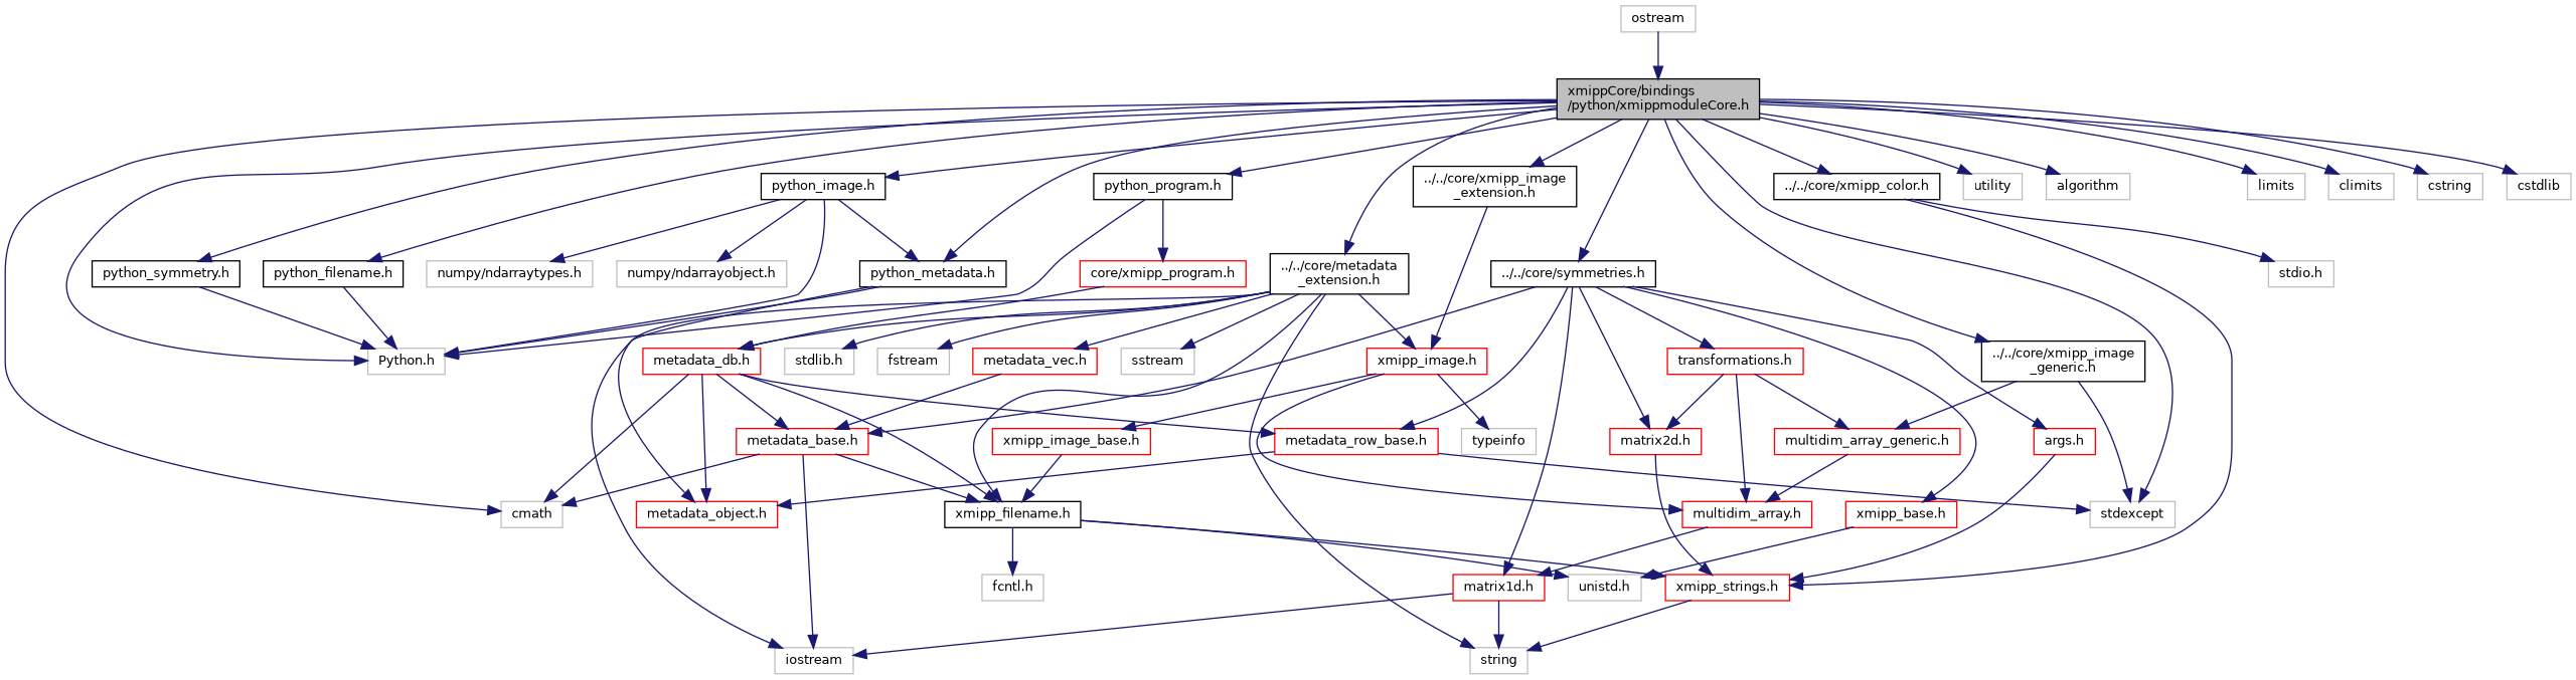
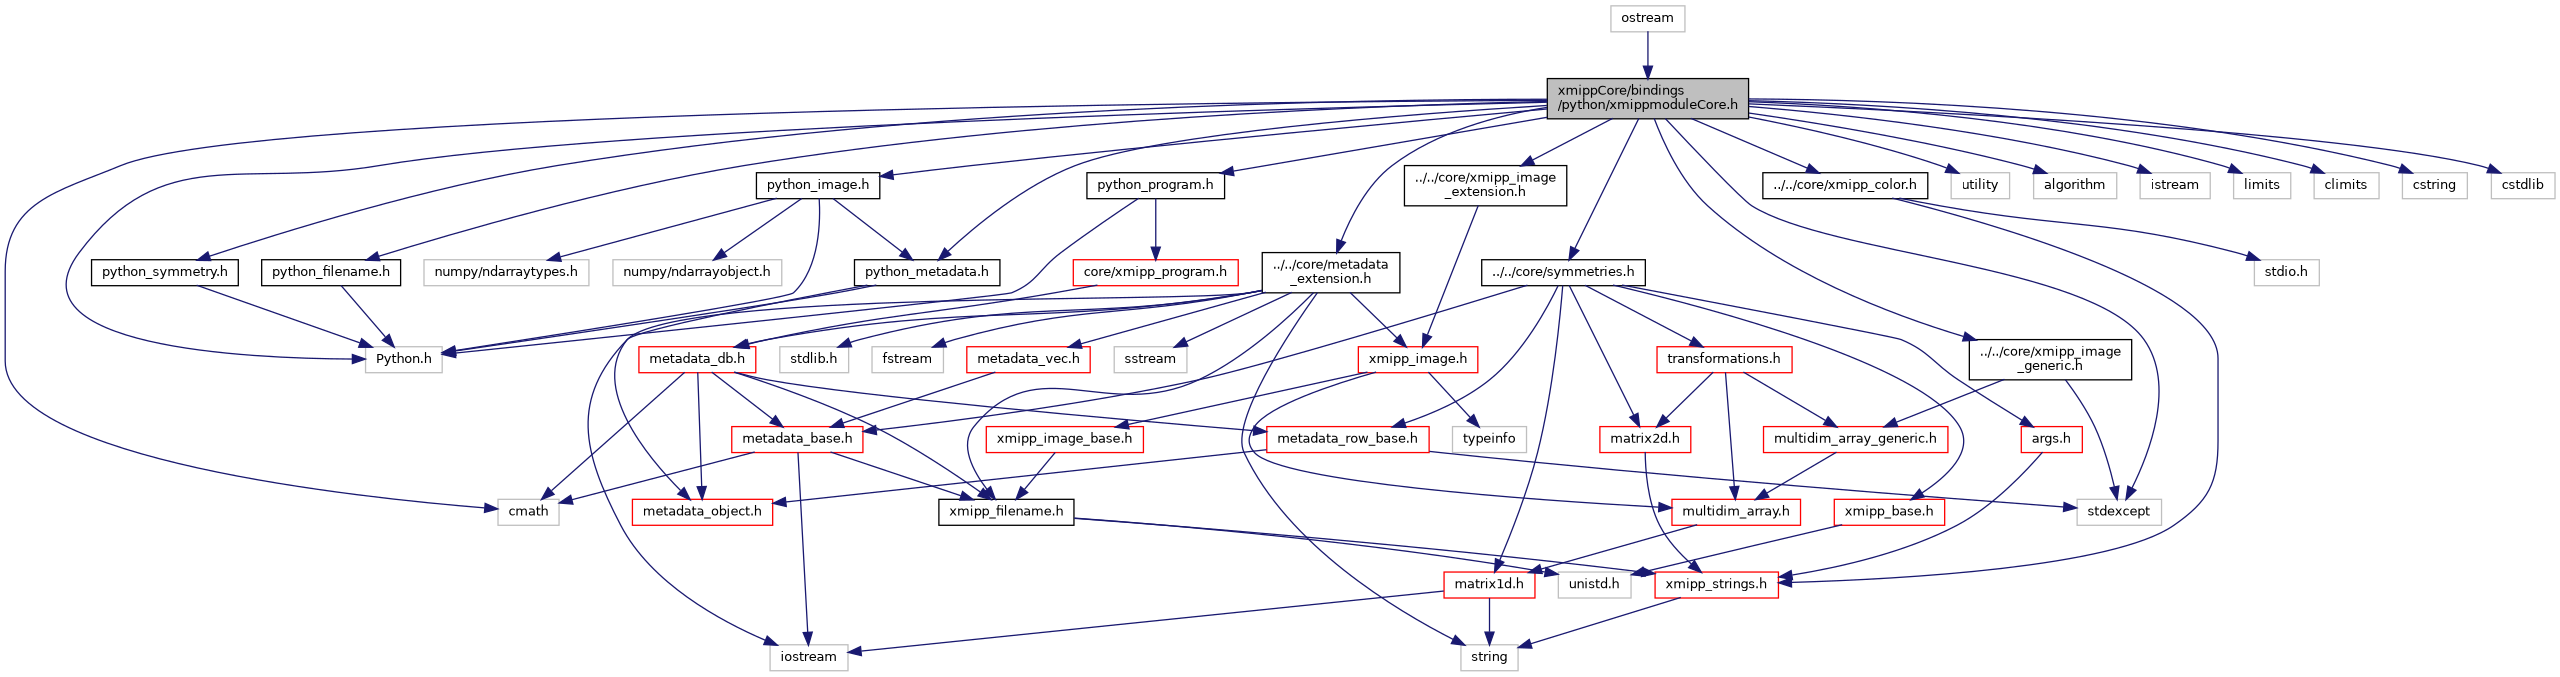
  digraph {
    node [color=grey75 fillcolor=white fontname=Helvetica fontsize=10 shape=record style=filled]
    edge [color=midnightblue fontname=Helvetica fontsize=10 labelfontname=Helvetica labelfontsize=10 style=solid]
    n1 [color=black fillcolor=grey75 fontcolor=black height=0.2 label="xmippCore/bindings\l/python/xmippmoduleCore.h" width=0.4]
    n2 [height=0.2 label="Python.h" width=0.4]
    n3 [color=black height=0.2 label="../../core/metadata\l_extension.h" width=0.4]
    n4 [height=0.2 label=cmath width=0.4]
    n5 [height=0.2 label=stdexcept width=0.4]
    n6 [height=0.2 label=utility width=0.4]
    n7 [height=0.2 label=algorithm width=0.4]
+   n8 [height=0.2 label=istream width=0.4]
    n9 [height=0.2 label=limits width=0.4]
    n10 [height=0.2 label=climits width=0.4]
    n11 [height=0.2 label=cstring width=0.4]
    n12 [height=0.2 label=cstdlib width=0.4]
    n13 [color=black height=0.2 label="../../core/xmipp_image\l_generic.h" width=0.4]
    n14 [color=black height=0.2 label="../../core/xmipp_image\l_extension.h" width=0.4]
    n15 [color=black height=0.2 label="../../core/xmipp_color.h" width=0.4]
    n16 [color=black height=0.2 label="../../core/symmetries.h" width=0.4]
    n17 [color=black height=0.2 label="python_filename.h" width=0.4]
    n18 [color=black height=0.2 label="python_image.h" width=0.4]
    n19 [color=black height=0.2 label="python_metadata.h" width=0.4]
    n20 [color=black height=0.2 label="python_program.h" width=0.4]
    n21 [color=black height=0.2 label="python_symmetry.h" width=0.4]
    n22 [color=black height=0.2 label="xmipp_filename.h" width=0.4]
    n23 [height=0.2 label=string width=0.4]
    n24 [color=red height=0.2 label="xmipp_image.h" width=0.4]
    n25 [height=0.2 label=iostream width=0.4]
    n26 [color=red height=0.2 label="metadata_vec.h" width=0.4]
    n27 [color=red height=0.2 label="metadata_db.h" width=0.4]
    n28 [height=0.2 label="stdlib.h" width=0.4]
    n29 [height=0.2 label=fstream width=0.4]
    n30 [height=0.2 label=sstream width=0.4]
    n31 [height=0.2 label=ostream width=0.4]
    n32 [color=red height=0.2 label="multidim_array_generic.h" width=0.4]
    n33 [color=red height=0.2 label="xmipp_strings.h" width=0.4]
    n34 [height=0.2 label="stdio.h" width=0.4]
    n35 [color=red height=0.2 label="matrix1d.h" width=0.4]
    n36 [color=red height=0.2 label="metadata_base.h" width=0.4]
    n37 [color=red height=0.2 label="metadata_row_base.h" width=0.4]
    n38 [color=red height=0.2 label="matrix2d.h" width=0.4]
    n39 [color=red height=0.2 label="xmipp_base.h" width=0.4]
    n40 [color=red height=0.2 label="args.h" width=0.4]
    n41 [color=red height=0.2 label="transformations.h" width=0.4]
    n42 [height=0.2 label="numpy/ndarraytypes.h" width=0.4]
    n43 [height=0.2 label="numpy/ndarrayobject.h" width=0.4]
    n44 [color=red height=0.2 label="metadata_object.h" width=0.4]
    n45 [color=red height=0.2 label="core/xmipp_program.h" width=0.4]
    n46 [height=0.2 label="unistd.h" width=0.4]
-   n47 [height=0.2 label="fcntl.h" width=0.4]
    n48 [height=0.2 label=typeinfo width=0.4]
    n49 [color=red height=0.2 label="multidim_array.h" width=0.4]
    n50 [color=red height=0.2 label="xmipp_image_base.h" width=0.4]
    n1 -> n2
    n1 -> n3
    n1 -> n4
    n1 -> n5
    n1 -> n6
    n1 -> n7
+   n1 -> n8
    n1 -> n9
    n1 -> n10
    n1 -> n11
    n1 -> n12
    n1 -> n13
    n1 -> n14
    n1 -> n15
    n1 -> n16
    n1 -> n17
    n1 -> n18
    n1 -> n19
    n1 -> n20
    n1 -> n21
    n3 -> n22
    n3 -> n23
    n3 -> n24
    n3 -> n25
    n3 -> n26
    n3 -> n27
    n3 -> n28
    n3 -> n29
    n3 -> n30
    n13 -> n5
    n13 -> n32
    n14 -> n24
    n15 -> n33
    n15 -> n34
    n16 -> n35
    n16 -> n36
    n16 -> n37
    n16 -> n38
    n16 -> n39
    n16 -> n40
    n16 -> n41
    n17 -> n2
    n18 -> n2
    n18 -> n19
    n18 -> n42
    n18 -> n43
    n19 -> n2
    n19 -> n44
    n20 -> n2
    n20 -> n45
    n21 -> n2
    n22 -> n33
    n22 -> n46
-   n22 -> n47
    n24 -> n48
    n24 -> n49
    n24 -> n50
    n26 -> n36
    n27 -> n4
    n27 -> n22
    n27 -> n36
    n27 -> n37
    n27 -> n44
    n31 -> n1
    n32 -> n49
    n33 -> n23
    n35 -> n23
    n35 -> n25
    n36 -> n4
    n36 -> n22
    n36 -> n25
    n37 -> n5
    n37 -> n44
    n38 -> n33
    n39 -> n46
    n40 -> n33
    n41 -> n32
    n41 -> n38
    n41 -> n49
    n45 -> n27
    n49 -> n35
    n50 -> n22
  }
